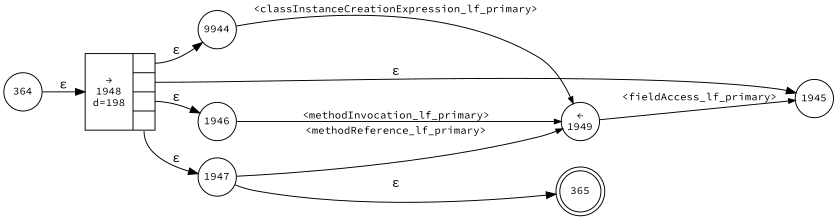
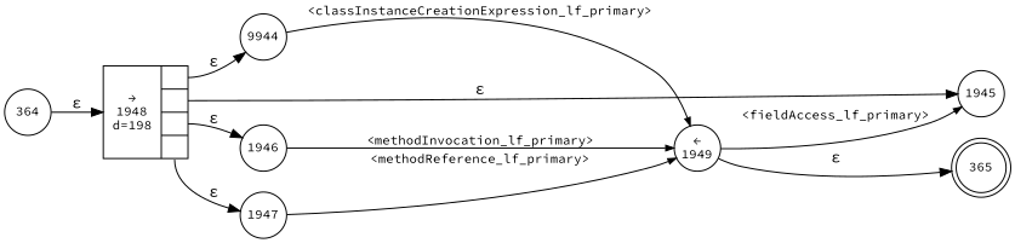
  digraph {
    fontname="Source Code Pro"
    rankdir=LR
    node [fixedsize=true fontname="Source Code Pro" fontsize=11 shape=circle peripheries=1]
    edge [fontname="Source Code Pro"]
    n1 [label=365 shape=doublecircle width=.6 peripheries=""]
    n2 [label=9944 width=.55]
    n3 [label="&larr;\n1949" width=.55]
    n4 [label=1945 width=.55]
    n5 [label=1946 width=.55]
    n6 [label=1947 width=.55]
    n7 [label=364 width=.55]
    n8 [fixedsize=false label="{&rarr;\n1948\nd=198|{<p0>|<p1>|<p2>|<p3>}}" shape=record]
    n2 -> n3 [arrowhead=normal arrowsize=.7 fontsize=11 label="<classInstanceCreationExpression_lf_primary>"]
-   n6 -> n1 [label="&epsilon;"]
+   n3 -> n1 [label="&epsilon;"]
    n3 -> n4 [arrowhead=normal arrowsize=.7 fontsize=11 label="<fieldAccess_lf_primary>"]
    n5 -> n3 [arrowhead=normal arrowsize=.7 fontsize=11 label="<methodInvocation_lf_primary>"]
    n6 -> n3 [arrowhead=normal arrowsize=.7 fontsize=11 label="<methodReference_lf_primary>"]
    n7 -> n8 [label="&epsilon;"]
    n8 -> n2 [label="&epsilon;" tailport=p0]
    n8 -> n4 [label="&epsilon;" tailport=p1]
    n8 -> n5 [label="&epsilon;" tailport=p2]
    n8 -> n6 [label="&epsilon;" tailport=p3]
  }
